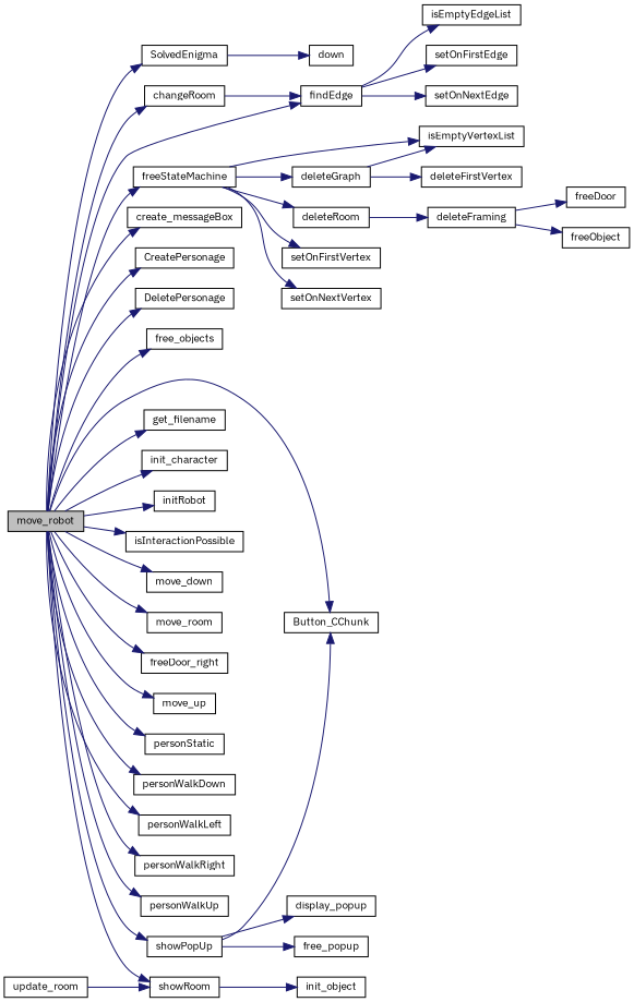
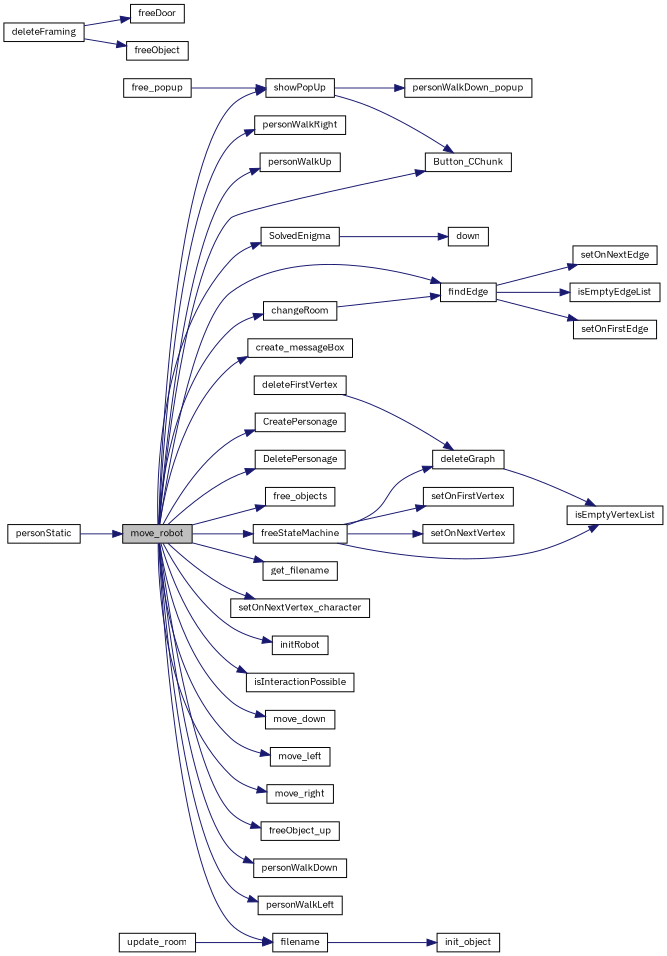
  digraph {
    fontname="IBM Plex Sans"
    rankdir=LR
    node [color=black fillcolor=white fontname="IBM Plex Sans" fontsize=10 shape=record style=filled]
    edge [color=midnightblue fontname="IBM Plex Sans" fontsize=10 labelfontname=Helvetica labelfontsize=10 style=solid]
    n1 [fillcolor=grey75 fontcolor=black height=0.2 label=move_robot width=0.4]
    n2 [height=0.2 label=Button_CChunk width=0.4]
    n3 [height=0.2 label=changeRoom width=0.4]
    n4 [height=0.2 label=findEdge width=0.4]
    n5 [height=0.2 label=create_messageBox width=0.4]
    n6 [height=0.2 label=CreatePersonage width=0.4]
    n7 [height=0.2 label=DeletePersonage width=0.4]
    n8 [height=0.2 label=free_objects width=0.4]
    n9 [height=0.2 label=freeStateMachine width=0.4]
    n10 [height=0.2 label=get_filename width=0.4]
-   n11 [height=0.2 label=init_character width=0.4]
+   n11 [height=0.2 label=setOnNextVertex_character width=0.4]
    n12 [height=0.2 label=initRobot width=0.4]
    n13 [height=0.2 label=isInteractionPossible width=0.4]
    n14 [height=0.2 label=move_down width=0.4]
-   n15 [height=0.2 label=move_room width=0.4]
-   n16 [height=0.2 label=freeDoor_right width=0.4]
-   n17 [height=0.2 label=move_up width=0.4]
+   n15 [height=0.2 label=move_left width=0.4]
+   n16 [height=0.2 label=move_right width=0.4]
+   n17 [height=0.2 label=freeObject_up width=0.4]
    n18 [height=0.2 label=personStatic width=0.4]
    n19 [height=0.2 label=personWalkDown width=0.4]
    n20 [height=0.2 label=personWalkLeft width=0.4]
    n21 [height=0.2 label=personWalkRight width=0.4]
    n22 [height=0.2 label=personWalkUp width=0.4]
    n23 [height=0.2 label=showPopUp width=0.4]
-   n24 [height=0.2 label=showRoom width=0.4]
+   n24 [height=0.2 label=filename width=0.4]
    n25 [height=0.2 label=SolvedEnigma width=0.4]
    n26 [height=0.2 label=isEmptyEdgeList width=0.4]
    n27 [height=0.2 label=setOnFirstEdge width=0.4]
    n28 [height=0.2 label=setOnNextEdge width=0.4]
    n29 [height=0.2 label=deleteGraph width=0.4]
    n30 [height=0.2 label=isEmptyVertexList width=0.4]
-   n31 [height=0.2 label=deleteRoom width=0.4]
    n32 [height=0.2 label=setOnFirstVertex width=0.4]
    n33 [height=0.2 label=setOnNextVertex width=0.4]
-   n34 [height=0.2 label=display_popup width=0.4]
+   n34 [height=0.2 label=personWalkDown_popup width=0.4]
    n35 [height=0.2 label=free_popup width=0.4]
    n36 [height=0.2 label=init_object width=0.4]
    n37 [height=0.2 label=down width=0.4]
    n38 [height=0.2 label=deleteFirstVertex width=0.4]
    n39 [height=0.2 label=deleteFraming width=0.4]
    n40 [height=0.2 label=freeDoor width=0.4]
    n41 [height=0.2 label=freeObject width=0.4]
    n42 [height=0.2 label=update_room width=0.4]
    n1 -> n2
    n1 -> n3
    n1 -> n4
    n1 -> n5
    n1 -> n6
    n1 -> n7
    n1 -> n8
    n1 -> n9
    n1 -> n10
    n1 -> n11
    n1 -> n12
    n1 -> n13
    n1 -> n14
    n1 -> n15
    n1 -> n16
    n1 -> n17
-   n1 -> n18
+   n18 -> n1
    n1 -> n19
    n1 -> n20
    n1 -> n21
    n1 -> n22
    n1 -> n23
    n1 -> n24
    n1 -> n25
    n3 -> n4
    n4 -> n26
    n4 -> n27
    n4 -> n28
    n9 -> n29
    n9 -> n30
-   n9 -> n31
    n9 -> n32
    n9 -> n33
    n23 -> n2
    n23 -> n34
-   n23 -> n35
+   n35 -> n23
    n24 -> n36
    n25 -> n37
    n29 -> n30
-   n29 -> n38
-   n31 -> n39
+   n38 -> n29
    n39 -> n40
    n39 -> n41
    n42 -> n24
  }
